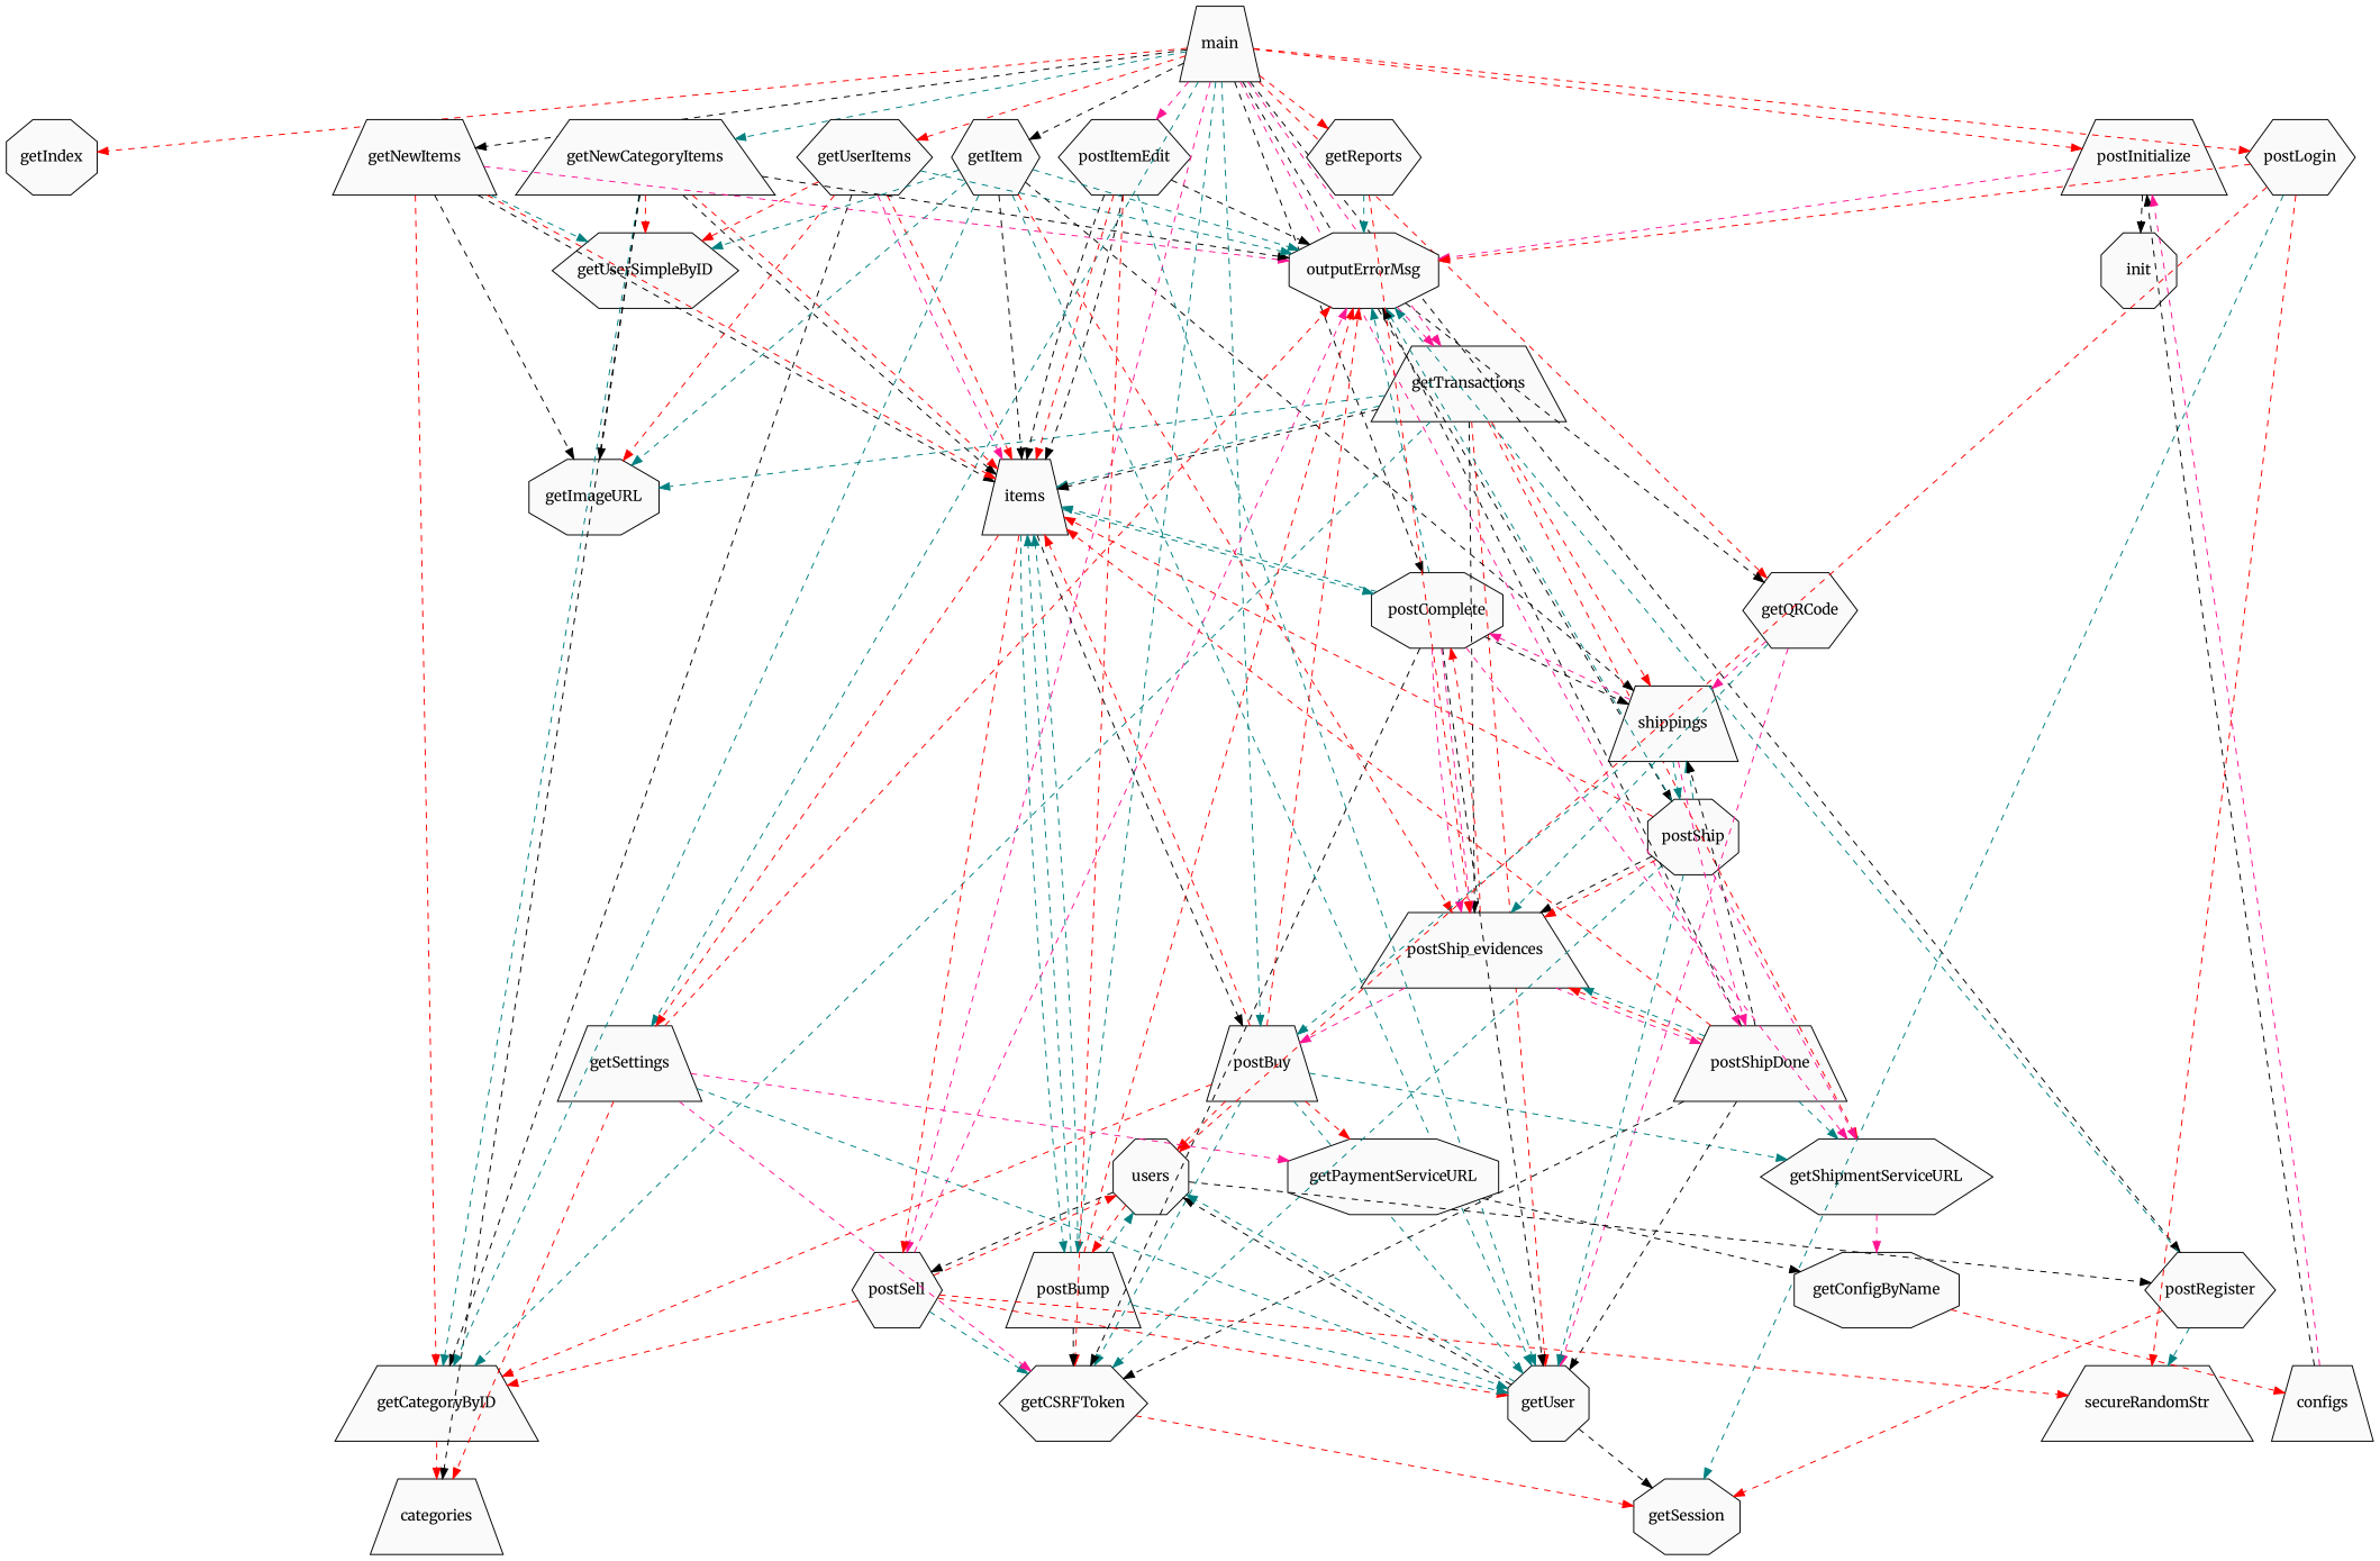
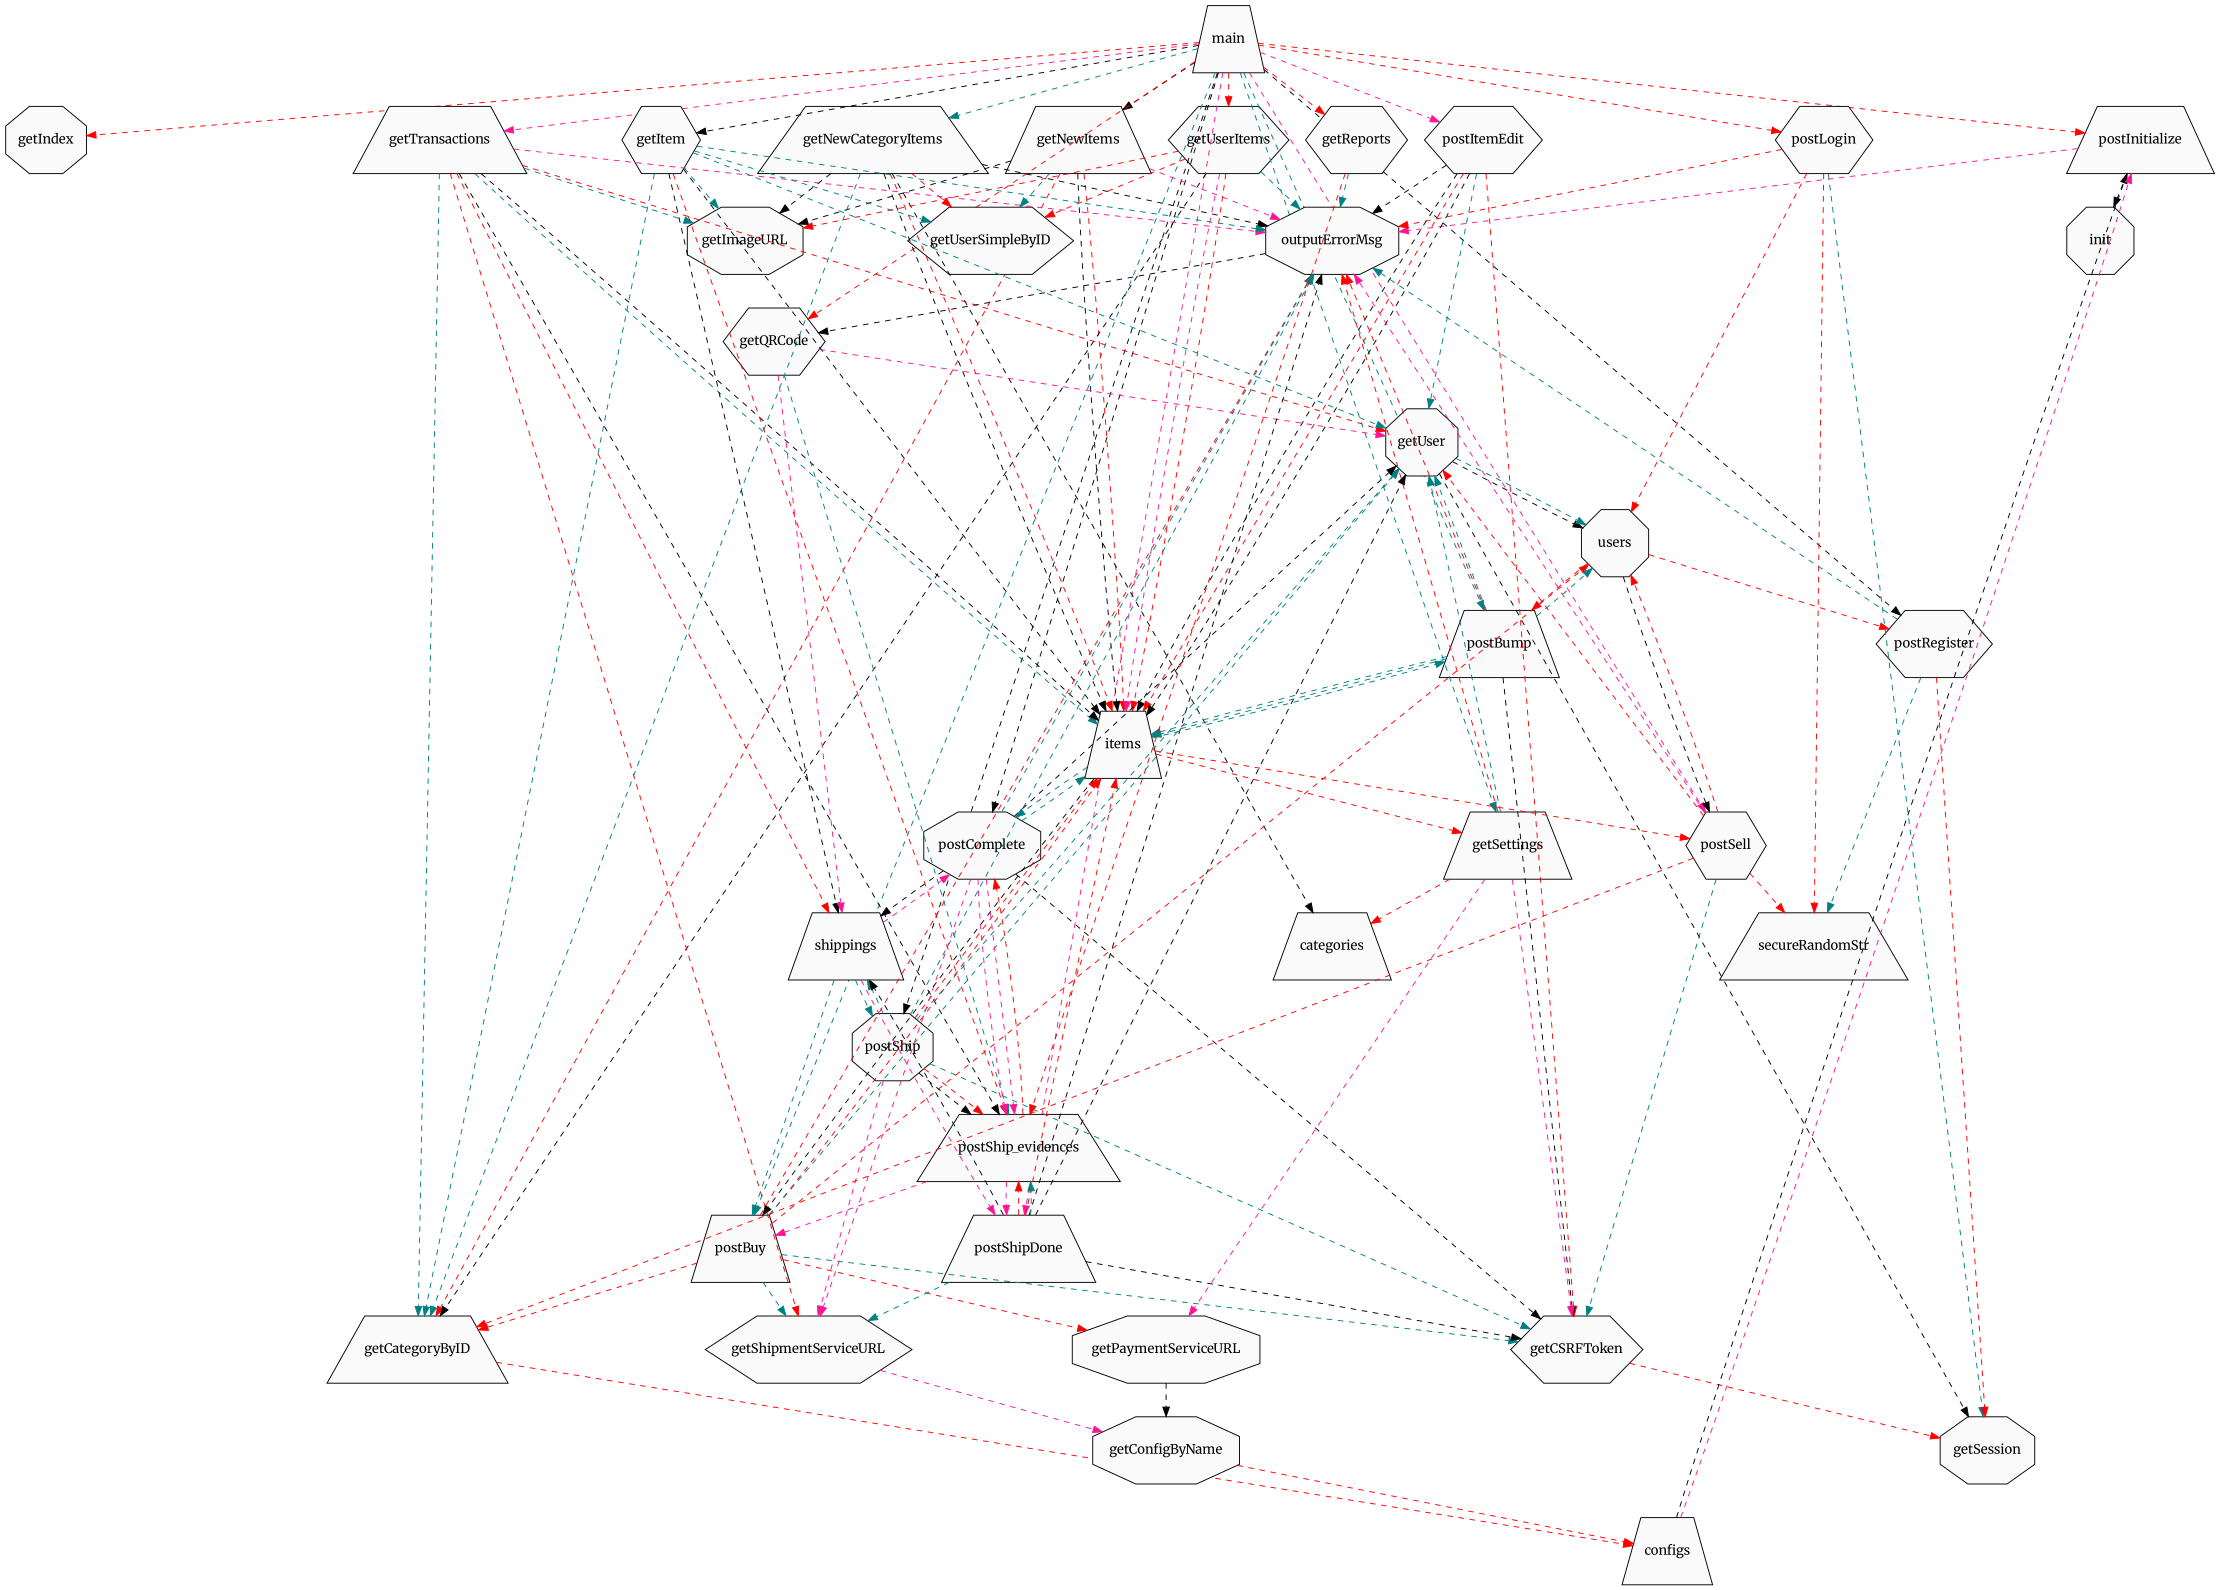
  digraph {
    fontname=Merriweather
    splines=false
    node [fillcolor="#fafafa" fontname=Merriweather shape=trapezium style=filled]
    edge [color=red fontname=Merriweather fontsize=20 style=dashed]
    main [height=1 width=1]
    getIndex [height=1 shape=octagon width=1]
    postInitialize [height=1 width=1]
    getNewItems [height=1 width=1]
    getNewCategoryItems [height=1 width=1]
    getUserItems [height=1 shape=hexagon width=1]
    getTransactions [height=1 width=1]
    getItem [height=1 shape=hexagon width=1]
    postItemEdit [height=1 shape=hexagon width=1]
    getQRCode [height=1 shape=hexagon width=1]
    postBuy [height=1 width=1]
    postShip [height=1 shape=octagon width=1]
    postShipDone [height=1 width=1]
    postComplete [height=1 shape=octagon width=1]
    postSell [height=1 shape=hexagon width=1]
    postBump [height=1 width=1]
    getSettings [height=1 width=1]
    postLogin [height=1 shape=hexagon width=1]
    postRegister [height=1 shape=hexagon width=1]
    getReports [height=1 shape=hexagon width=1]
    init [height=1 shape=octagon width=1]
    outputErrorMsg [height=1 shape=octagon width=1]
    getCategoryByID [height=1 width=1]
    getUserSimpleByID [height=1 shape=hexagon width=1]
    getImageURL [height=1 shape=octagon width=1]
    items [height=1 width=1]
    categories [height=1 width=1]
    getUser [height=1 shape=octagon width=1]
    getShipmentServiceURL [height=1 shape=hexagon width=1]
    n30 [height=1 label=postShip_evidences width=1]
    shippings [height=1 width=1]
    getCSRFToken [height=1 shape=hexagon width=1]
    users [height=1 shape=octagon width=1]
    getPaymentServiceURL [height=1 shape=octagon width=1]
    secureRandomStr [height=1 width=1]
    getSession [height=1 shape=octagon width=1]
    getConfigByName [height=1 shape=octagon width=1]
    configs [height=1 width=1]
    main -> getIndex
    main -> postInitialize
    main -> getNewItems [color=black]
    main -> getNewCategoryItems [color=teal]
    main -> getUserItems
    main -> getTransactions [color=deeppink]
    main -> getItem [color=black]
    main -> postItemEdit [color=deeppink]
    main -> getQRCode
    main -> postBuy [color=teal]
    main -> postShip [color=black]
    main -> postShipDone [color=deeppink]
    main -> postComplete [color=black]
    main -> postSell [color=deeppink]
    main -> postBump [color=teal]
    main -> getSettings [color=teal]
    main -> postLogin
    main -> postRegister [color=black]
    main -> getReports
    postInitialize -> init [color=black]
    postInitialize -> outputErrorMsg [color=deeppink]
    getNewItems -> outputErrorMsg [color=deeppink]
    getNewItems -> getCategoryByID
    getNewItems -> getUserSimpleByID [color=teal]
    getNewItems -> getImageURL [color=black]
    getNewItems -> items [color=black]
    getNewItems -> items
    getNewCategoryItems -> outputErrorMsg [color=black]
    getNewCategoryItems -> getCategoryByID [color=teal]
    getNewCategoryItems -> getUserSimpleByID
    getNewCategoryItems -> getImageURL [color=black]
    getNewCategoryItems -> items [color=black]
    getNewCategoryItems -> items
    getNewCategoryItems -> categories [color=black]
    getUserItems -> outputErrorMsg [color=teal]
    getUserItems -> getCategoryByID [color=black]
    getUserItems -> getUserSimpleByID
    getUserItems -> getImageURL
    getUserItems -> items [color=deeppink]
    getUserItems -> items
-   outputErrorMsg -> getTransactions [color=deeppink]
+   getTransactions -> outputErrorMsg [color=deeppink]
    getTransactions -> getCategoryByID [color=teal]
    getTransactions -> getImageURL [color=teal]
    getTransactions -> items [color=teal]
    getTransactions -> items [color=black]
    getTransactions -> getUser
    getTransactions -> getShipmentServiceURL
    getTransactions -> n30 [color=black]
    getTransactions -> shippings
    getItem -> outputErrorMsg [color=teal]
    getItem -> getCategoryByID [color=teal]
    getItem -> getUserSimpleByID [color=teal]
    getItem -> getImageURL [color=teal]
    getItem -> items [color=black]
    getItem -> getUser [color=teal]
    getItem -> n30
    getItem -> shippings [color=black]
    postItemEdit -> outputErrorMsg [color=black]
    postItemEdit -> items [color=black]
    postItemEdit -> items
    postItemEdit -> items [color=black]
    postItemEdit -> getUser [color=teal]
    postItemEdit -> getCSRFToken
    getQRCode -> getUser [color=deeppink]
    getQRCode -> n30 [color=teal]
    getQRCode -> shippings [color=deeppink]
    postBuy -> outputErrorMsg
    postBuy -> getCategoryByID
    postBuy -> items
    postBuy -> getUser [color=teal]
    postBuy -> getShipmentServiceURL [color=teal]
    postBuy -> getCSRFToken [color=teal]
    postBuy -> users
    postBuy -> getPaymentServiceURL
    postShip -> outputErrorMsg [color=teal]
    postShip -> items
    postShip -> getUser [color=teal]
    postShip -> getShipmentServiceURL [color=deeppink]
    postShip -> n30 [color=black]
    postShip -> n30
    postShip -> shippings [color=teal]
    postShip -> getCSRFToken [color=teal]
    postShipDone -> outputErrorMsg [color=black]
    postShipDone -> items
    postShipDone -> getUser [color=black]
    postShipDone -> getShipmentServiceURL [color=teal]
    postShipDone -> n30
    postShipDone -> n30 [color=teal]
    postShipDone -> shippings [color=black]
    postShipDone -> getCSRFToken [color=black]
    postComplete -> outputErrorMsg [color=teal]
    postComplete -> items [color=teal]
    postComplete -> getUser [color=black]
    postComplete -> getShipmentServiceURL [color=deeppink]
    postComplete -> n30 [color=deeppink]
    postComplete -> n30 [color=deeppink]
    postComplete -> shippings [color=black]
    postComplete -> getCSRFToken [color=black]
    postSell -> outputErrorMsg [color=deeppink]
    postSell -> getCategoryByID
    postSell -> getUser
    postSell -> getCSRFToken [color=teal]
    postSell -> users
    postSell -> secureRandomStr
    postBump -> outputErrorMsg
    postBump -> items [color=teal]
    postBump -> items [color=teal]
    postBump -> getUser [color=teal]
    postBump -> getCSRFToken [color=black]
    postBump -> users [color=teal]
    getSettings -> outputErrorMsg
    getSettings -> categories
    getSettings -> getUser [color=teal]
    getSettings -> getCSRFToken [color=deeppink]
    getSettings -> getPaymentServiceURL [color=deeppink]
    postLogin -> outputErrorMsg
    postLogin -> users
    postLogin -> secureRandomStr
    postLogin -> getSession [color=teal]
    postRegister -> outputErrorMsg [color=teal]
    postRegister -> secureRandomStr [color=teal]
    postRegister -> getSession
    getReports -> outputErrorMsg [color=teal]
    getReports -> n30
    outputErrorMsg -> getQRCode [color=black]
-   getCategoryByID -> categories
+   getCategoryByID -> configs
    items -> postBuy [color=black]
    items -> postComplete [color=teal]
    items -> postSell
    items -> postBump [color=teal]
    items -> getSettings
    getUser -> users [color=black]
    getUser -> users [color=teal]
    getUser -> getSession [color=black]
    getShipmentServiceURL -> getConfigByName [color=deeppink]
    n30 -> postBuy [color=deeppink]
    n30 -> postShipDone [color=deeppink]
    n30 -> postComplete
    shippings -> postBuy [color=teal]
    shippings -> postShip [color=teal]
    shippings -> postShipDone [color=deeppink]
    shippings -> postComplete [color=deeppink]
    getCSRFToken -> getSession
    users -> postSell [color=black]
    users -> postBump
-   users -> postRegister [color=black]
+   users -> postRegister
    getPaymentServiceURL -> getConfigByName [color=black]
    getConfigByName -> configs
    configs -> postInitialize [color=black]
    configs -> postInitialize [color=deeppink]
  }
